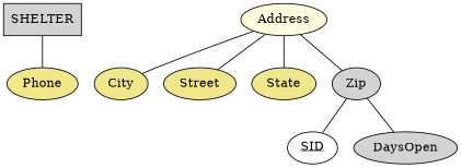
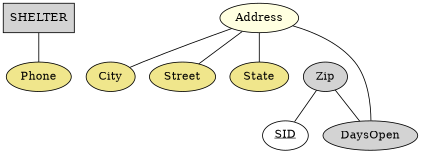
  graph {
    node [fillcolor=khaki shape=ellipse style=filled]
    SHELTER [fillcolor=lightgrey shape=box]
    Phone
    n3 [label=<<u>SID</u>> fillcolor="" style=""]
    Address [fillcolor=lightyellow]
    City
    Street
    State
    Zip [fillcolor=lightgrey]
    DaysOpen [fillcolor=lightgrey]
    SHELTER -- Phone
    Address -- City
    Address -- Street
    Address -- State
-   Address -- Zip
+   Address -- DaysOpen
    Zip -- n3
    Zip -- DaysOpen
  }
